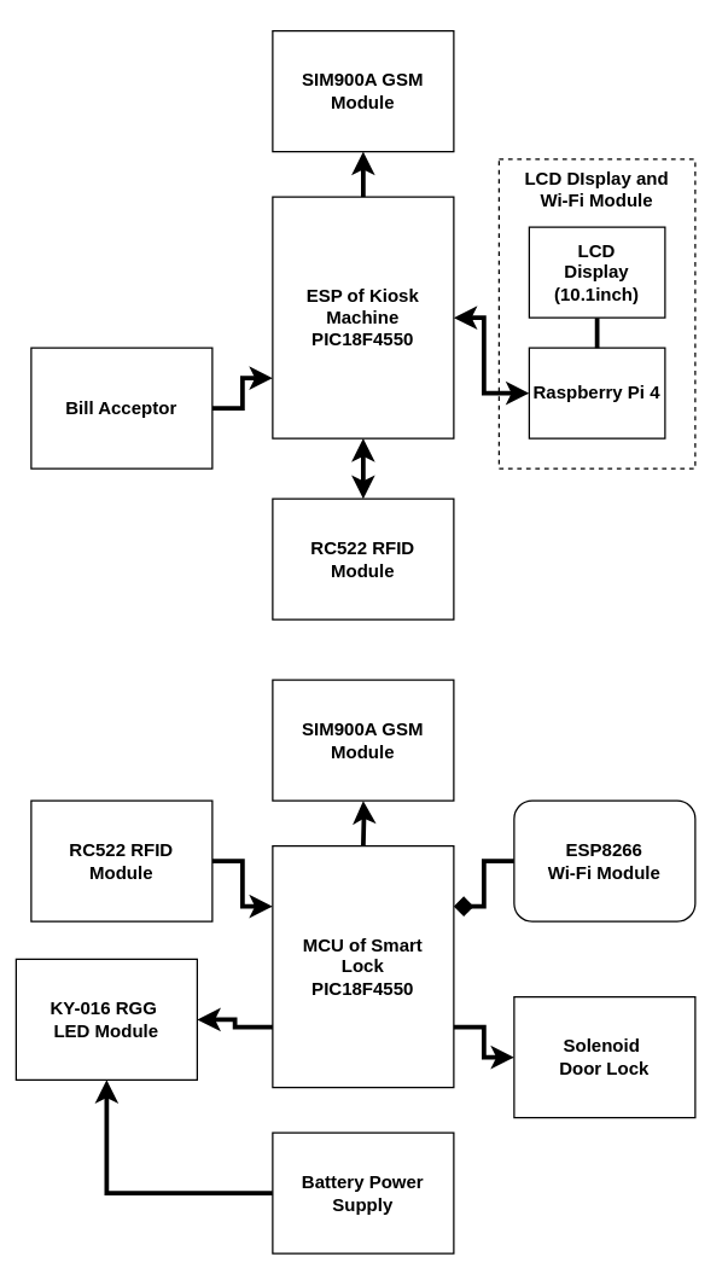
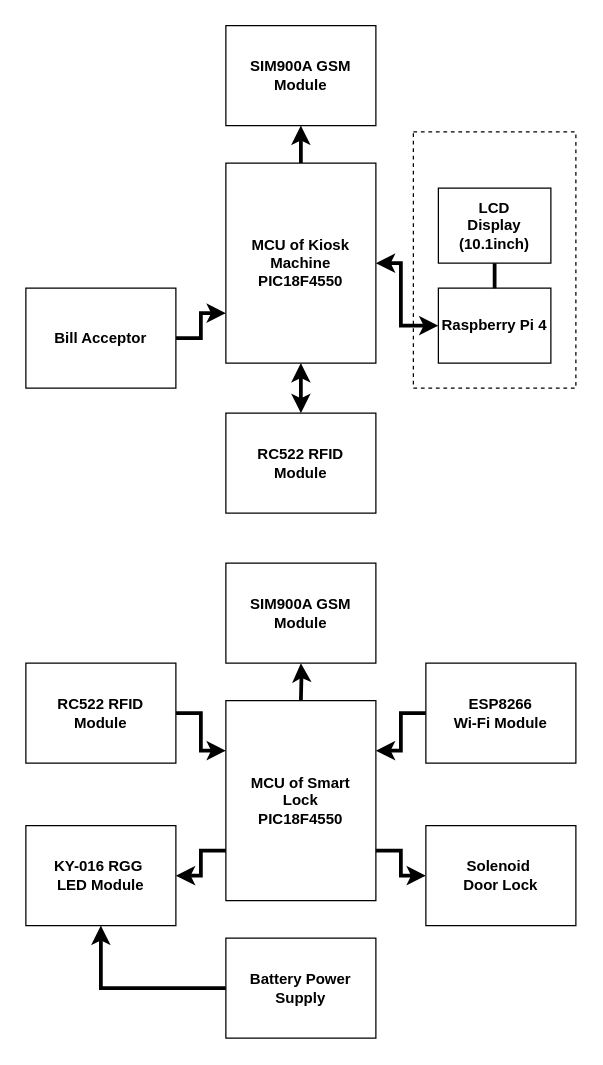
  <mxCell id="0" />
  <mxCell id="1" parent="0" />
  <mxCell id="2" value="" style="rounded=0;whiteSpace=wrap;html=1;dashed=1;glass=0;fillStyle=auto;" parent="1" vertex="1"><mxGeometry x="330" y="105" width="130" height="205" as="geometry" /></mxCell>
  <mxCell id="3" value="" style="edgeStyle=orthogonalEdgeStyle;rounded=0;orthogonalLoop=1;jettySize=auto;html=1;strokeWidth=3;endArrow=classic;endFill=1;startArrow=none;startFill=0;" parent="1" source="4" target="9" edge="1"><mxGeometry relative="1" as="geometry" /></mxCell>
- <mxCell id="4" value="&lt;b&gt;ESP of Kiosk Machine&lt;br&gt;PIC18F4550&lt;/b&gt;" style="rounded=0;whiteSpace=wrap;html=1;" parent="1" vertex="1"><mxGeometry x="180" y="130" width="120" height="160" as="geometry" /></mxCell>
+ <mxCell id="4" value="&lt;b&gt;MCU of Kiosk Machine&lt;br&gt;PIC18F4550&lt;/b&gt;" style="rounded=0;whiteSpace=wrap;html=1;" parent="1" vertex="1"><mxGeometry x="180" y="130" width="120" height="160" as="geometry" /></mxCell>
  <mxCell id="5" style="edgeStyle=orthogonalEdgeStyle;rounded=0;orthogonalLoop=1;jettySize=auto;html=1;exitX=1;exitY=0.5;exitDx=0;exitDy=0;entryX=0;entryY=0.75;entryDx=0;entryDy=0;strokeWidth=3;endArrow=classic;endFill=1;" parent="1" source="6" target="4" edge="1"><mxGeometry relative="1" as="geometry" /></mxCell>
  <mxCell id="6" value="&lt;b&gt;Bill Acceptor&lt;br&gt;&lt;/b&gt;" style="rounded=0;whiteSpace=wrap;html=1;" parent="1" vertex="1"><mxGeometry x="20" y="230" width="120" height="80" as="geometry" /></mxCell>
  <mxCell id="7" value="" style="edgeStyle=orthogonalEdgeStyle;rounded=0;orthogonalLoop=1;jettySize=auto;html=1;strokeWidth=3;endArrow=classic;endFill=1;startArrow=classic;startFill=1;" parent="1" source="8" target="4" edge="1"><mxGeometry relative="1" as="geometry" /></mxCell>
  <mxCell id="8" value="&lt;b style=&quot;border-color: var(--border-color);&quot;&gt;RC522 RFID&lt;br style=&quot;border-color: var(--border-color);&quot;&gt;Module&lt;/b&gt;&lt;b&gt;&lt;br&gt;&lt;/b&gt;" style="rounded=0;whiteSpace=wrap;html=1;" parent="1" vertex="1"><mxGeometry x="180" y="330" width="120" height="80" as="geometry" /></mxCell>
  <mxCell id="9" value="&lt;b style=&quot;border-color: var(--border-color);&quot;&gt;SIM900A GSM&lt;br style=&quot;border-color: var(--border-color);&quot;&gt;Module&lt;/b&gt;&lt;b&gt;&lt;br&gt;&lt;/b&gt;" style="rounded=0;whiteSpace=wrap;html=1;" parent="1" vertex="1"><mxGeometry x="180" y="20" width="120" height="80" as="geometry" /></mxCell>
- <mxCell id="10" value="&lt;b&gt;LCD DIsplay and Wi-Fi Module&lt;/b&gt;" style="text;html=1;strokeColor=none;fillColor=none;align=center;verticalAlign=middle;whiteSpace=wrap;rounded=0;" parent="1" vertex="1"><mxGeometry x="340" y="110" width="110" height="30" as="geometry" /></mxCell>
  <mxCell id="11" value="&lt;b&gt;MCU of Smart &lt;br&gt;Lock&lt;br&gt;PIC18F4550&lt;/b&gt;" style="rounded=0;whiteSpace=wrap;html=1;" parent="1" vertex="1"><mxGeometry x="180" y="560" width="120" height="160" as="geometry" /></mxCell>
  <mxCell id="12" style="edgeStyle=orthogonalEdgeStyle;rounded=0;orthogonalLoop=1;jettySize=auto;html=1;exitX=1;exitY=0.5;exitDx=0;exitDy=0;entryX=0;entryY=0.25;entryDx=0;entryDy=0;strokeWidth=3;endArrow=classic;endFill=1;" parent="1" source="13" target="11" edge="1"><mxGeometry relative="1" as="geometry" /></mxCell>
  <mxCell id="13" value="&lt;b&gt;RC522 RFID&lt;br&gt;Module&lt;br&gt;&lt;/b&gt;" style="rounded=0;whiteSpace=wrap;html=1;" parent="1" vertex="1"><mxGeometry x="20" y="530" width="120" height="80" as="geometry" /></mxCell>
  <mxCell id="14" style="edgeStyle=orthogonalEdgeStyle;rounded=0;orthogonalLoop=1;jettySize=auto;html=1;exitX=1;exitY=0.5;exitDx=0;exitDy=0;entryX=0;entryY=0.75;entryDx=0;entryDy=0;strokeWidth=3;endArrow=none;endFill=0;startArrow=classic;startFill=1;" parent="1" source="15" target="11" edge="1"><mxGeometry relative="1" as="geometry" /></mxCell>
- <mxCell id="15" value="&lt;b&gt;KY-016 RGG&amp;nbsp;&lt;br&gt;LED Module&lt;br&gt;&lt;/b&gt;" style="rounded=0;whiteSpace=wrap;html=1;" parent="1" vertex="1"><mxGeometry x="10" y="635" width="120" height="80" as="geometry" /></mxCell>
- <mxCell id="16" style="edgeStyle=orthogonalEdgeStyle;rounded=0;orthogonalLoop=1;jettySize=auto;html=1;exitX=0;exitY=0.5;exitDx=0;exitDy=0;entryX=1;entryY=0.25;entryDx=0;entryDy=0;strokeWidth=3;endArrow=diamond;endFill=1;" parent="1" source="17" target="11" edge="1"><mxGeometry relative="1" as="geometry" /></mxCell>
- <mxCell id="17" value="&lt;b&gt;ESP8266&lt;br&gt;Wi-Fi Module&lt;br&gt;&lt;/b&gt;" style="whiteSpace=wrap;html=1;rounded=1;" parent="1" vertex="1"><mxGeometry x="340" y="530" width="120" height="80" as="geometry" /></mxCell>
+ <mxCell id="15" value="&lt;b&gt;KY-016 RGG&amp;nbsp;&lt;br&gt;LED Module&lt;br&gt;&lt;/b&gt;" style="rounded=0;whiteSpace=wrap;html=1;" parent="1" vertex="1"><mxGeometry x="20" y="660" width="120" height="80" as="geometry" /></mxCell>
+ <mxCell id="16" style="edgeStyle=orthogonalEdgeStyle;rounded=0;orthogonalLoop=1;jettySize=auto;html=1;exitX=0;exitY=0.5;exitDx=0;exitDy=0;entryX=1;entryY=0.25;entryDx=0;entryDy=0;strokeWidth=3;endArrow=classic;endFill=1;" parent="1" source="17" target="11" edge="1"><mxGeometry relative="1" as="geometry" /></mxCell>
+ <mxCell id="17" value="&lt;b&gt;ESP8266&lt;br&gt;Wi-Fi Module&lt;br&gt;&lt;/b&gt;" style="rounded=0;whiteSpace=wrap;html=1;" parent="1" vertex="1"><mxGeometry x="340" y="530" width="120" height="80" as="geometry" /></mxCell>
  <mxCell id="18" style="edgeStyle=orthogonalEdgeStyle;rounded=0;orthogonalLoop=1;jettySize=auto;html=1;exitX=0;exitY=0.5;exitDx=0;exitDy=0;entryX=1;entryY=0.75;entryDx=0;entryDy=0;strokeWidth=3;endArrow=none;endFill=0;startArrow=classic;startFill=1;" parent="1" source="19" target="11" edge="1"><mxGeometry relative="1" as="geometry" /></mxCell>
  <mxCell id="19" value="&lt;b&gt;Solenoid&amp;nbsp;&lt;br&gt;Door Lock&lt;br&gt;&lt;/b&gt;" style="rounded=0;whiteSpace=wrap;html=1;" parent="1" vertex="1"><mxGeometry x="340" y="660" width="120" height="80" as="geometry" /></mxCell>
  <mxCell id="20" style="edgeStyle=orthogonalEdgeStyle;rounded=0;orthogonalLoop=1;jettySize=auto;html=1;exitX=0;exitY=0.5;exitDx=0;exitDy=0;entryX=1;entryY=0.5;entryDx=0;entryDy=0;strokeWidth=3;endArrow=classic;endFill=1;startArrow=classic;startFill=1;" parent="1" source="21" target="4" edge="1"><mxGeometry relative="1" as="geometry"><Array as="points"><mxPoint x="320" y="260" /><mxPoint x="320" y="210" /></Array></mxGeometry></mxCell>
  <mxCell id="21" value="&lt;b&gt;Raspberry Pi 4&lt;br&gt;&lt;/b&gt;" style="rounded=0;whiteSpace=wrap;html=1;" parent="1" vertex="1"><mxGeometry x="350" y="230" width="90" height="60" as="geometry" /></mxCell>
  <mxCell id="22" value="" style="edgeStyle=orthogonalEdgeStyle;rounded=0;orthogonalLoop=1;jettySize=auto;html=1;strokeWidth=3;endArrow=none;endFill=0;" parent="1" source="23" target="21" edge="1"><mxGeometry relative="1" as="geometry" /></mxCell>
  <mxCell id="23" value="&lt;b&gt;LCD&lt;br&gt;Display (10.1inch)&lt;br&gt;&lt;/b&gt;" style="rounded=0;whiteSpace=wrap;html=1;" parent="1" vertex="1"><mxGeometry x="350" y="150" width="90" height="60" as="geometry" /></mxCell>
  <mxCell id="24" value="" style="edgeStyle=orthogonalEdgeStyle;rounded=0;orthogonalLoop=1;jettySize=auto;html=1;strokeWidth=3;endArrow=classic;endFill=1;" parent="1" source="25" target="15" edge="1"><mxGeometry relative="1" as="geometry" /></mxCell>
  <mxCell id="25" value="&lt;b&gt;Battery Power&lt;br&gt;Supply&lt;br&gt;&lt;/b&gt;" style="rounded=0;whiteSpace=wrap;html=1;" parent="1" vertex="1"><mxGeometry x="180" y="750" width="120" height="80" as="geometry" /></mxCell>
  <mxCell id="26" value="" style="edgeStyle=orthogonalEdgeStyle;rounded=0;orthogonalLoop=1;jettySize=auto;html=1;strokeWidth=3;endArrow=classic;endFill=1;startArrow=none;startFill=0;" edge="1" parent="1" target="27"><mxGeometry relative="1" as="geometry"><mxPoint x="240" y="560" as="sourcePoint" /></mxGeometry></mxCell>
  <mxCell id="27" value="&lt;b&gt;SIM900A GSM&lt;br&gt;Module&lt;br&gt;&lt;/b&gt;" style="rounded=0;whiteSpace=wrap;html=1;" vertex="1" parent="1"><mxGeometry x="180" y="450" width="120" height="80" as="geometry" /></mxCell>
